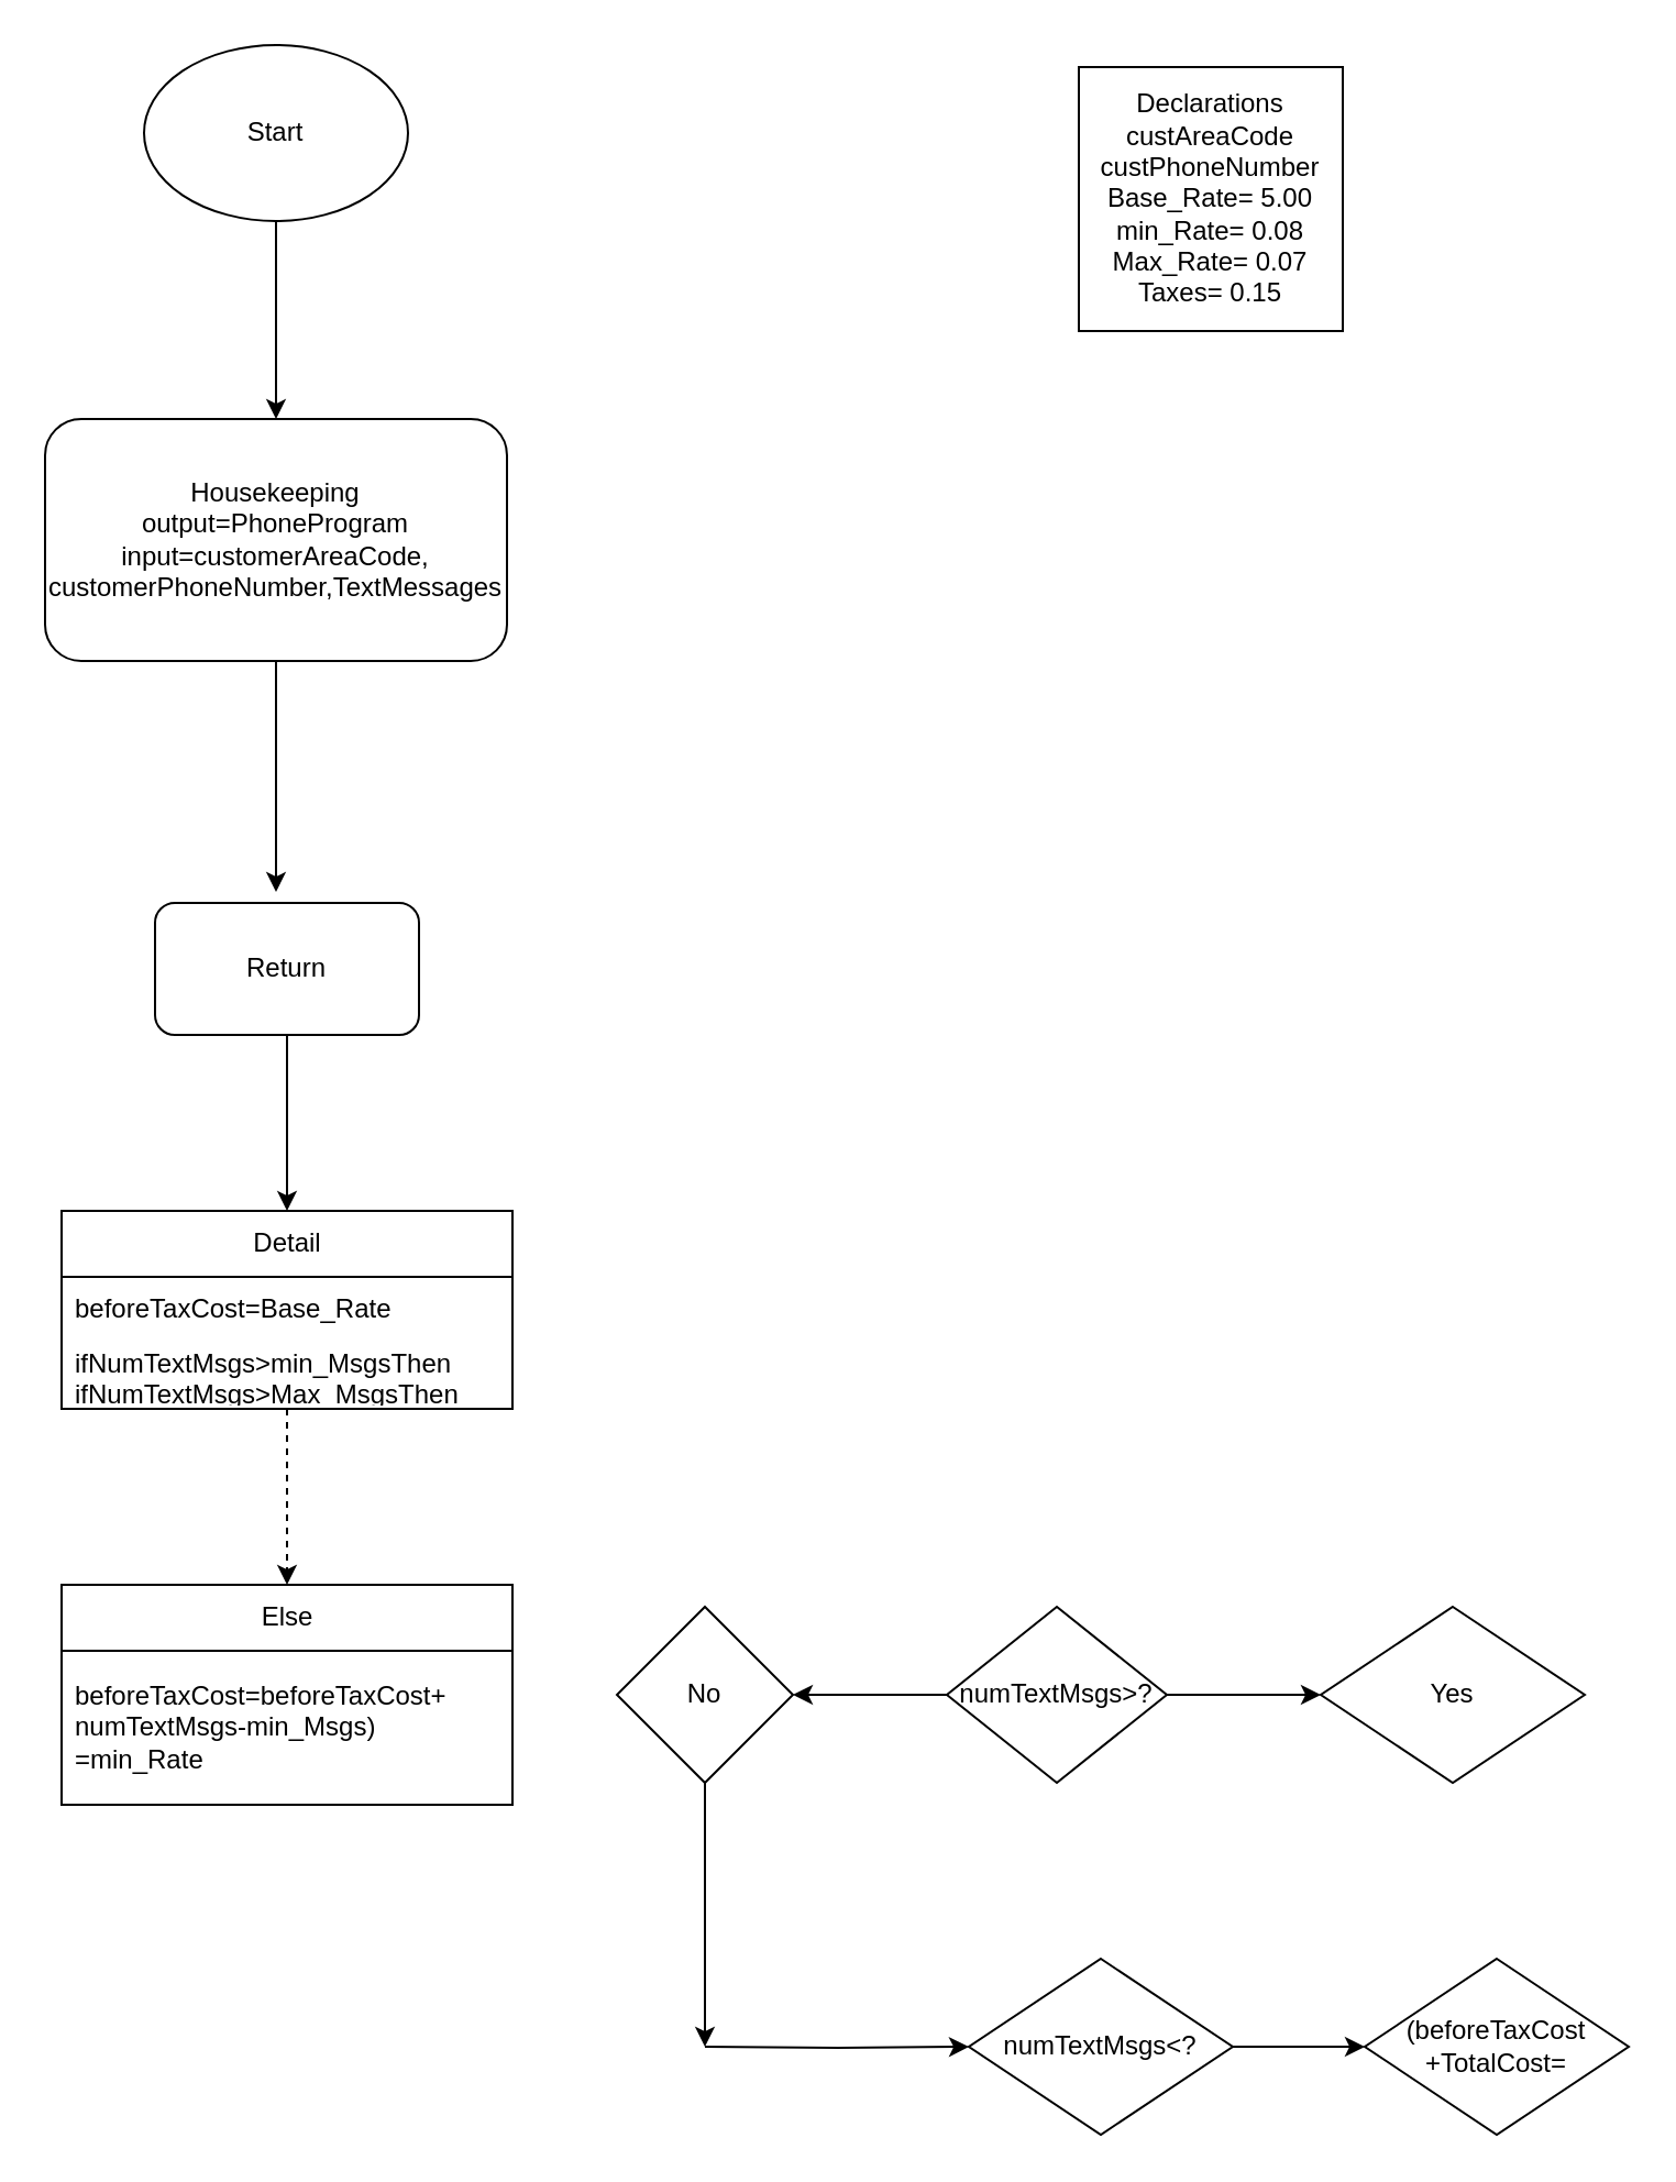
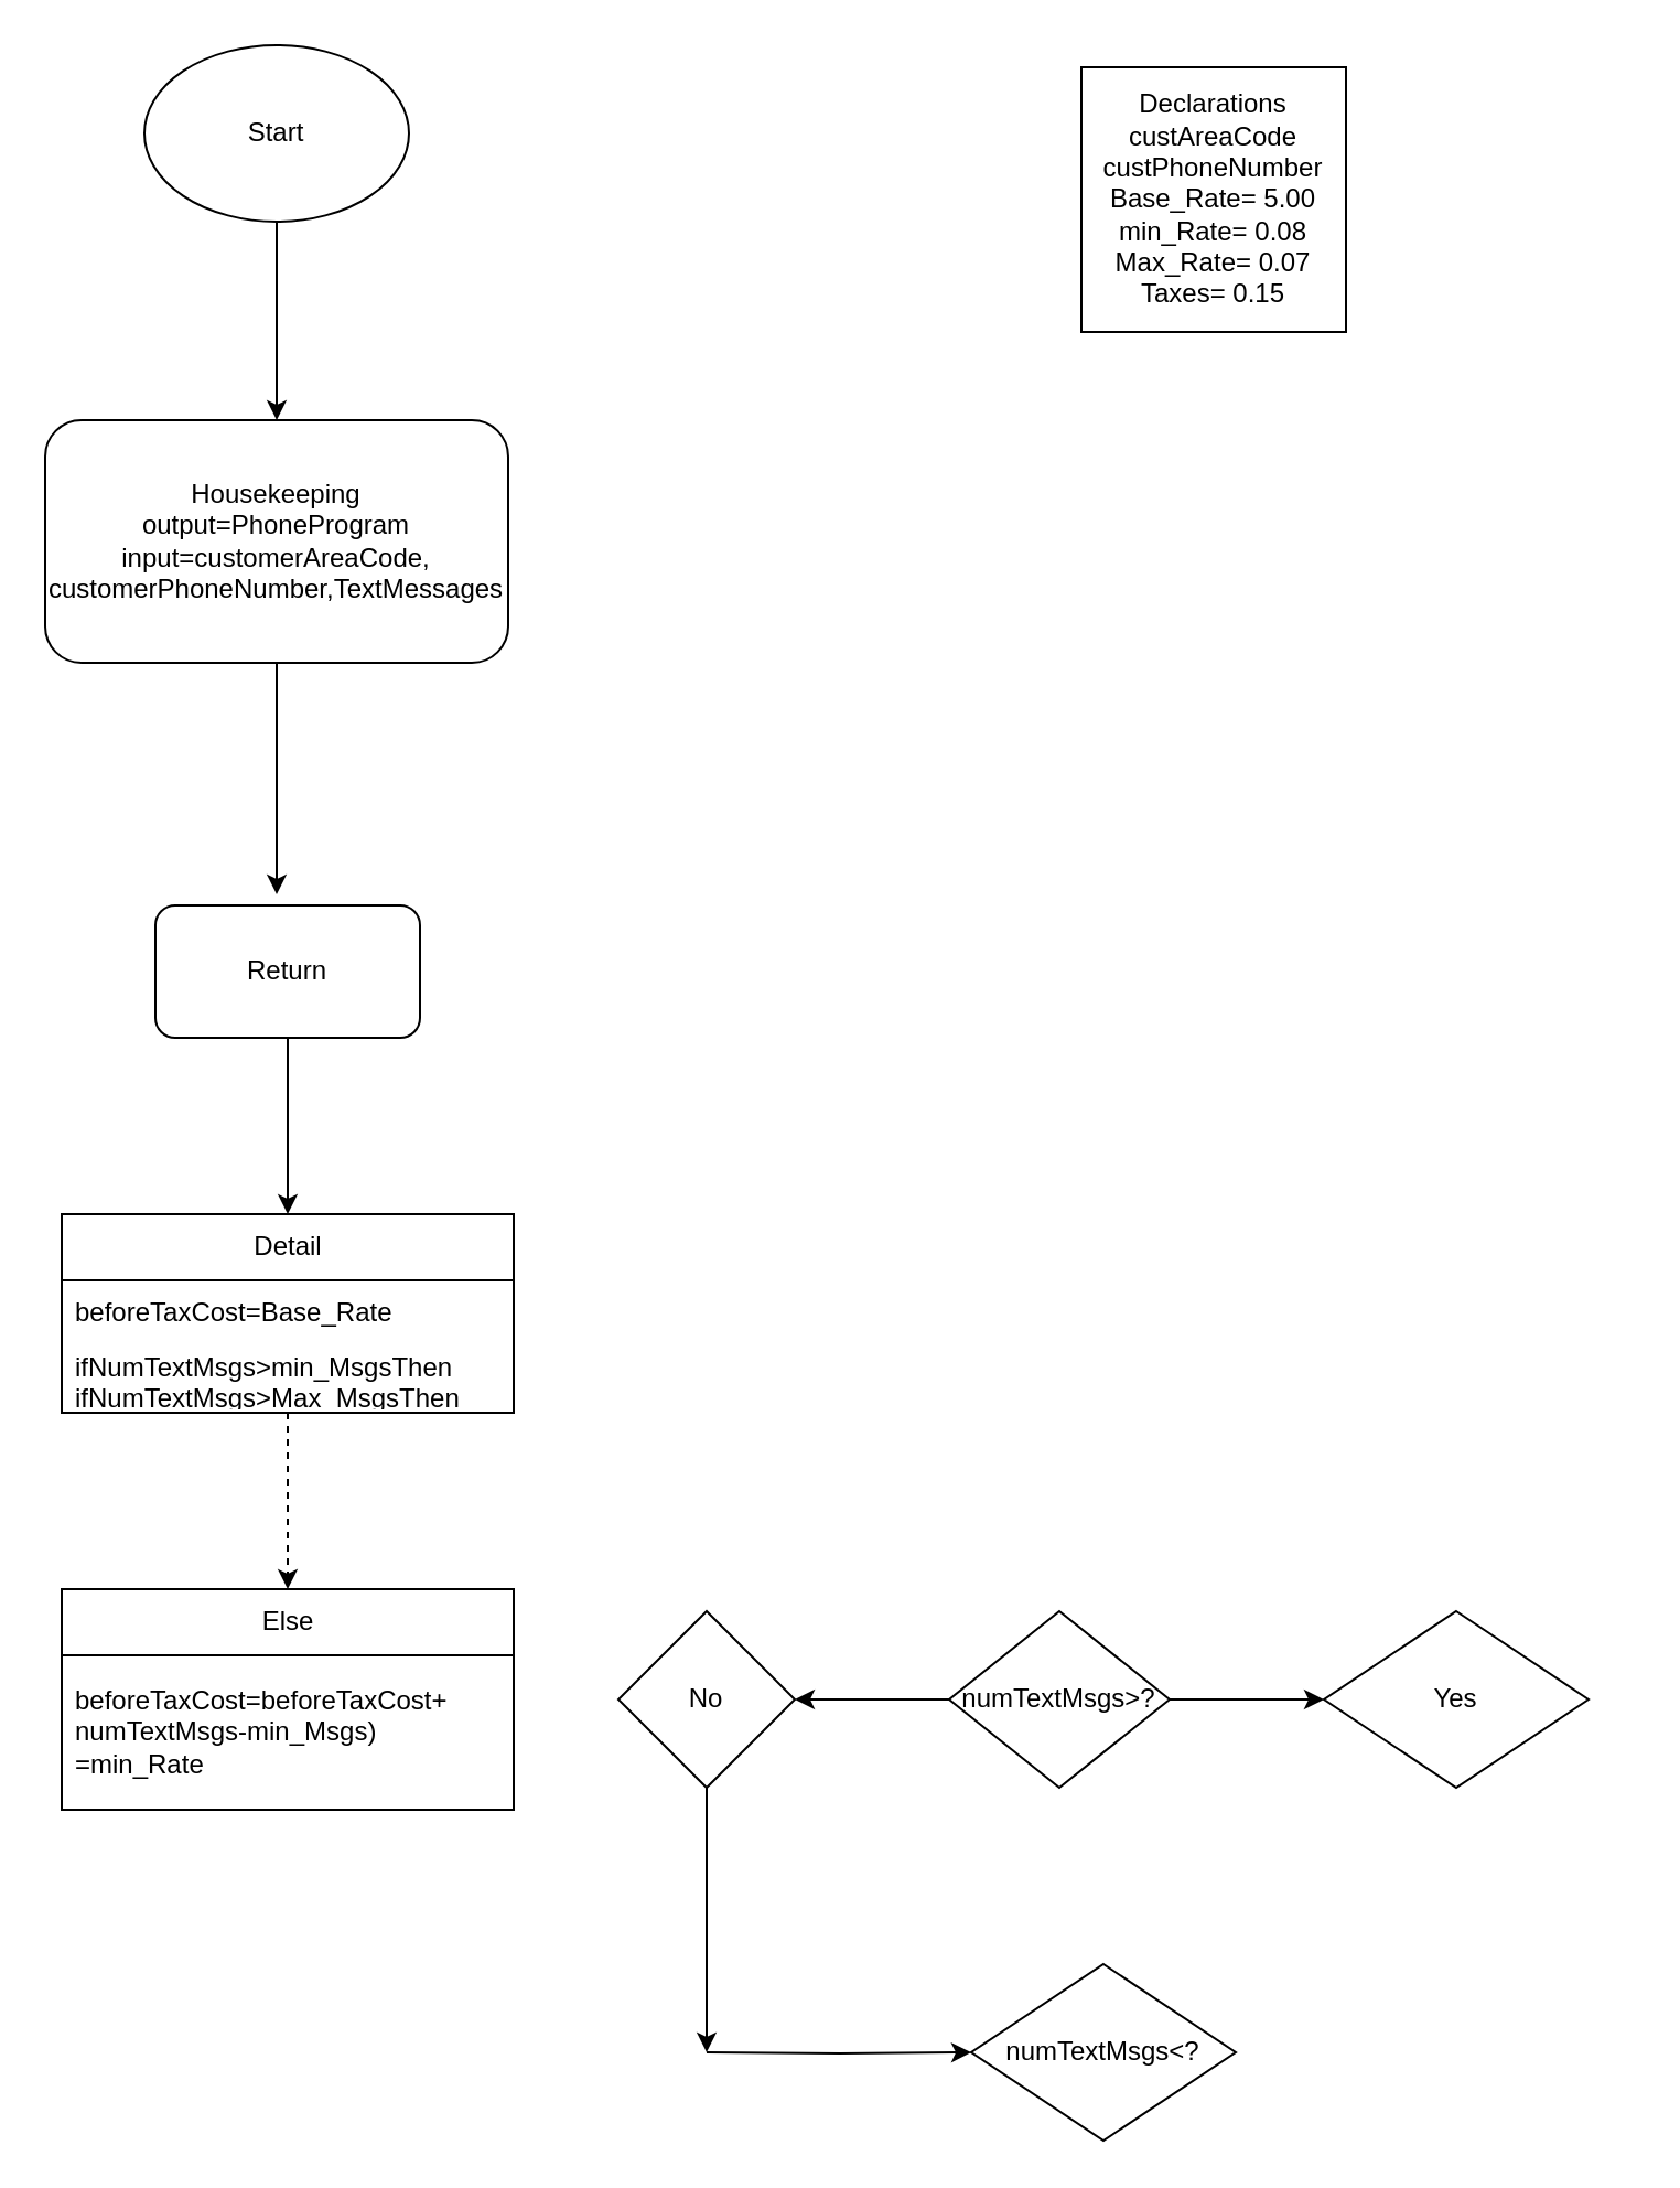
  <mxCell id="0" />
  <mxCell id="1" parent="0" />
  <mxCell id="2" value="Declarations&lt;div&gt;custAreaCode&lt;/div&gt;&lt;div&gt;custPhoneNumber&lt;/div&gt;&lt;div&gt;Base_Rate= 5.00&lt;/div&gt;&lt;div&gt;min_Rate= 0.08&lt;/div&gt;&lt;div&gt;Max_Rate= 0.07&lt;/div&gt;&lt;div&gt;Taxes= 0.15&lt;/div&gt;" style="whiteSpace=wrap;html=1;aspect=fixed;" vertex="1" parent="1"><mxGeometry x="490" y="30" width="120" height="120" as="geometry" /></mxCell>
  <mxCell id="3" value="" style="edgeStyle=orthogonalEdgeStyle;rounded=0;orthogonalLoop=1;jettySize=auto;html=1;" edge="1" parent="1" source="4"><mxGeometry relative="1" as="geometry"><mxPoint x="125" y="190" as="targetPoint" /></mxGeometry></mxCell>
  <mxCell id="4" value="Start" style="ellipse;whiteSpace=wrap;html=1;" vertex="1" parent="1"><mxGeometry x="65" y="20" width="120" height="80" as="geometry" /></mxCell>
  <mxCell id="5" value="" style="edgeStyle=orthogonalEdgeStyle;rounded=0;orthogonalLoop=1;jettySize=auto;html=1;" edge="1" parent="1" source="6"><mxGeometry relative="1" as="geometry"><mxPoint x="125" y="405" as="targetPoint" /></mxGeometry></mxCell>
  <mxCell id="6" value="Housekeeping&lt;div&gt;output=PhoneProgram&lt;/div&gt;&lt;div&gt;input=customerAreaCode, customerPhoneNumber,TextMessages&lt;/div&gt;" style="rounded=1;whiteSpace=wrap;html=1;" vertex="1" parent="1"><mxGeometry x="20" y="190" width="210" height="110" as="geometry" /></mxCell>
  <mxCell id="7" value="" style="edgeStyle=orthogonalEdgeStyle;rounded=0;orthogonalLoop=1;jettySize=auto;html=1;" edge="1" parent="1" source="8"><mxGeometry relative="1" as="geometry"><mxPoint x="130" y="550" as="targetPoint" /></mxGeometry></mxCell>
  <mxCell id="8" value="Return" style="rounded=1;whiteSpace=wrap;html=1;" vertex="1" parent="1"><mxGeometry x="70" y="410" width="120" height="60" as="geometry" /></mxCell>
  <mxCell id="9" value="" style="edgeStyle=orthogonalEdgeStyle;rounded=0;orthogonalLoop=1;jettySize=auto;html=1;dashed=1;" edge="1" parent="1" source="10" target="13"><mxGeometry relative="1" as="geometry" /></mxCell>
  <mxCell id="10" value="Detail" style="swimlane;fontStyle=0;childLayout=stackLayout;horizontal=1;startSize=30;horizontalStack=0;resizeParent=1;resizeParentMax=0;resizeLast=0;collapsible=1;marginBottom=0;whiteSpace=wrap;html=1;" vertex="1" parent="1"><mxGeometry x="27.5" y="550" width="205" height="90" as="geometry" /></mxCell>
  <mxCell id="11" value="beforeTaxCost=Base_Rate" style="text;strokeColor=none;fillColor=none;align=left;verticalAlign=middle;spacingLeft=4;spacingRight=4;overflow=hidden;points=[[0,0.5],[1,0.5]];portConstraint=eastwest;rotatable=0;whiteSpace=wrap;html=1;" vertex="1" parent="10"><mxGeometry y="30" width="205" height="30" as="geometry" /></mxCell>
  <mxCell id="12" value="ifNumTextMsgs&amp;gt;min_MsgsThen&lt;div&gt;ifNumTextMsgs&amp;gt;Max_MsgsThen&lt;/div&gt;&lt;div&gt;beforeTaxCost=beforeTaxCost+&lt;/div&gt;&lt;div&gt;(Max_Msgs-min_Msgs) *min_Rate+&lt;/div&gt;&lt;div&gt;&lt;br&gt;&lt;/div&gt;" style="text;strokeColor=none;fillColor=none;align=left;verticalAlign=middle;spacingLeft=4;spacingRight=4;overflow=hidden;points=[[0,0.5],[1,0.5]];portConstraint=eastwest;rotatable=0;whiteSpace=wrap;html=1;" vertex="1" parent="10"><mxGeometry y="60" width="205" height="30" as="geometry" /></mxCell>
  <mxCell id="13" value="Else" style="swimlane;fontStyle=0;childLayout=stackLayout;horizontal=1;startSize=30;horizontalStack=0;resizeParent=1;resizeParentMax=0;resizeLast=0;collapsible=1;marginBottom=0;whiteSpace=wrap;html=1;" vertex="1" parent="1"><mxGeometry x="27.5" y="720" width="205" height="100" as="geometry" /></mxCell>
  <mxCell id="14" value="beforeTaxCost=beforeTaxCost+&lt;div&gt;numTextMsgs-min_Msgs) =min_Rate&lt;/div&gt;" style="text;strokeColor=none;fillColor=none;align=left;verticalAlign=middle;spacingLeft=4;spacingRight=4;overflow=hidden;points=[[0,0.5],[1,0.5]];portConstraint=eastwest;rotatable=0;whiteSpace=wrap;html=1;" vertex="1" parent="13"><mxGeometry y="30" width="205" height="70" as="geometry" /></mxCell>
  <mxCell id="15" value="" style="edgeStyle=orthogonalEdgeStyle;rounded=0;orthogonalLoop=1;jettySize=auto;html=1;" edge="1" parent="1" source="17" target="18"><mxGeometry relative="1" as="geometry" /></mxCell>
  <mxCell id="16" value="" style="edgeStyle=orthogonalEdgeStyle;rounded=0;orthogonalLoop=1;jettySize=auto;html=1;" edge="1" parent="1" source="17" target="20"><mxGeometry relative="1" as="geometry" /></mxCell>
  <mxCell id="17" value="numTextMsgs&amp;gt;?" style="rhombus;whiteSpace=wrap;html=1;" vertex="1" parent="1"><mxGeometry x="430" y="730" width="100" height="80" as="geometry" /></mxCell>
  <mxCell id="18" value="Yes" style="rhombus;whiteSpace=wrap;html=1;" vertex="1" parent="1"><mxGeometry x="600" y="730" width="120" height="80" as="geometry" /></mxCell>
  <mxCell id="19" value="" style="edgeStyle=orthogonalEdgeStyle;rounded=0;orthogonalLoop=1;jettySize=auto;html=1;" edge="1" parent="1" source="20"><mxGeometry relative="1" as="geometry"><mxPoint x="320" y="930" as="targetPoint" /></mxGeometry></mxCell>
  <mxCell id="20" value="No" style="rhombus;whiteSpace=wrap;html=1;" vertex="1" parent="1"><mxGeometry x="280" y="730" width="80" height="80" as="geometry" /></mxCell>
  <mxCell id="21" value="" style="edgeStyle=orthogonalEdgeStyle;rounded=0;orthogonalLoop=1;jettySize=auto;html=1;" edge="1" parent="1" target="23"><mxGeometry relative="1" as="geometry"><mxPoint x="320" y="930" as="sourcePoint" /></mxGeometry></mxCell>
- <mxCell id="22" value="" style="edgeStyle=orthogonalEdgeStyle;rounded=0;orthogonalLoop=1;jettySize=auto;html=1;" edge="1" parent="1" source="23" target="24"><mxGeometry relative="1" as="geometry" /></mxCell>
  <mxCell id="23" value="numTextMsgs&amp;lt;?" style="rhombus;whiteSpace=wrap;html=1;" vertex="1" parent="1"><mxGeometry x="440" y="890" width="120" height="80" as="geometry" /></mxCell>
- <mxCell id="24" value="(beforeTaxCost +TotalCost=" style="rhombus;whiteSpace=wrap;html=1;" vertex="1" parent="1"><mxGeometry x="620" y="890" width="120" height="80" as="geometry" /></mxCell>
